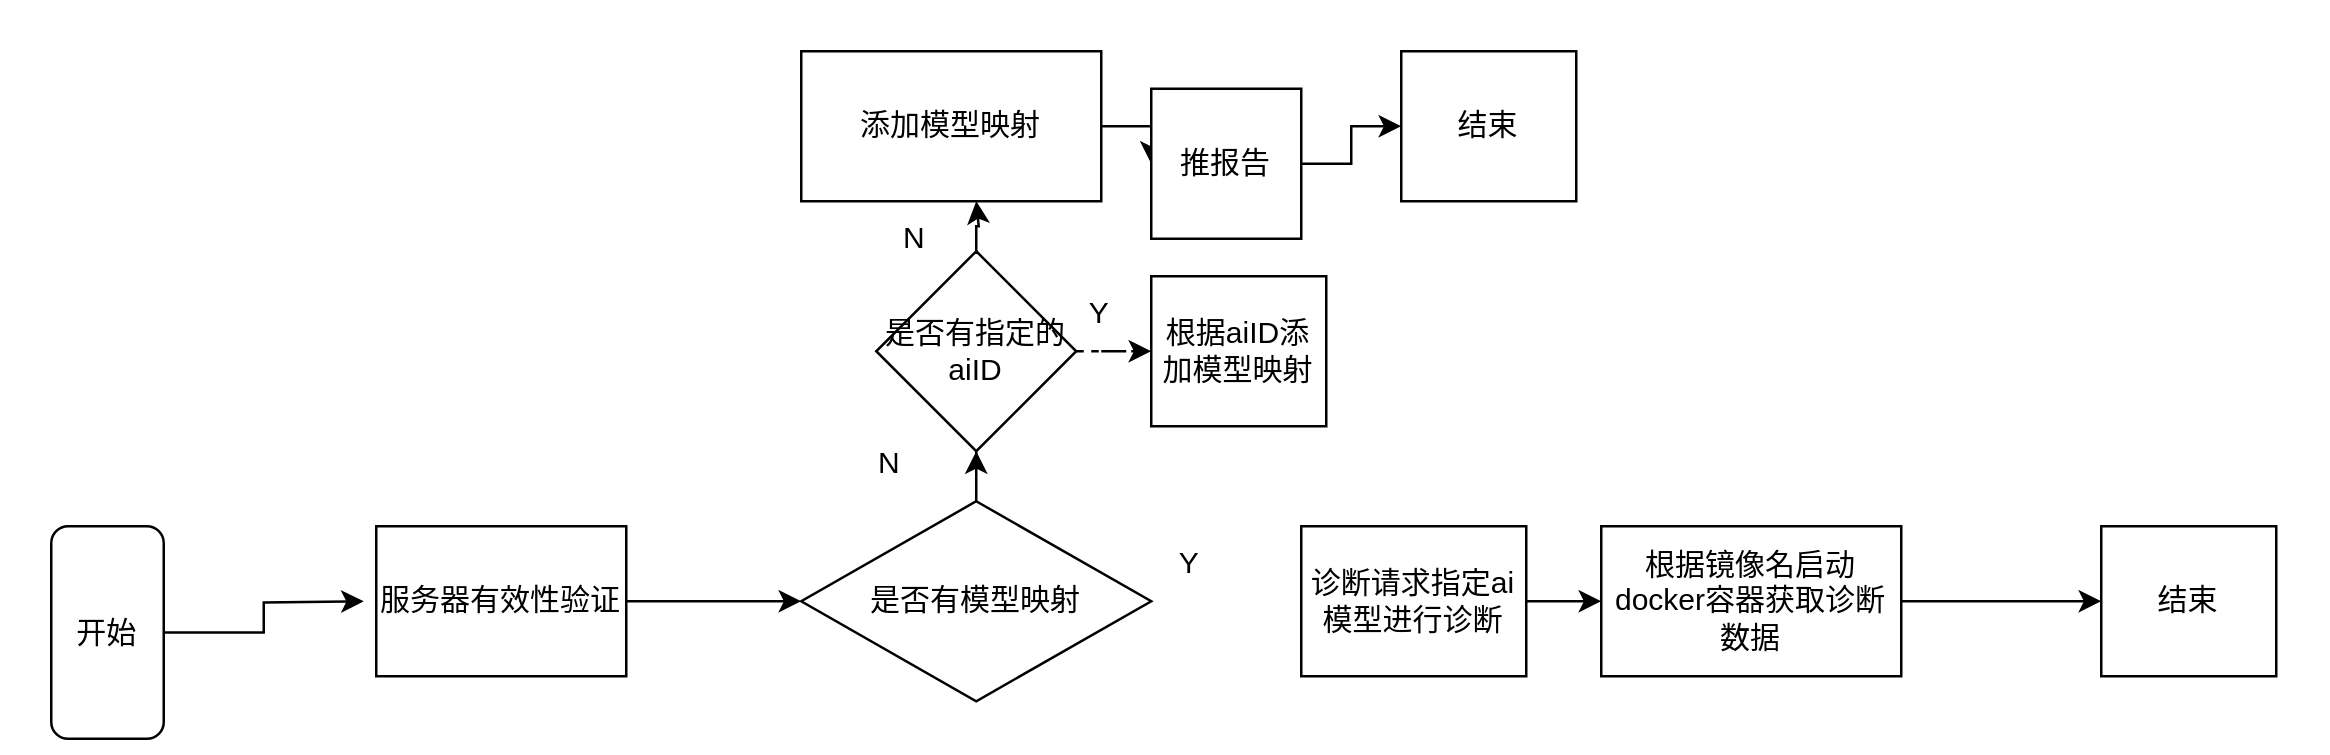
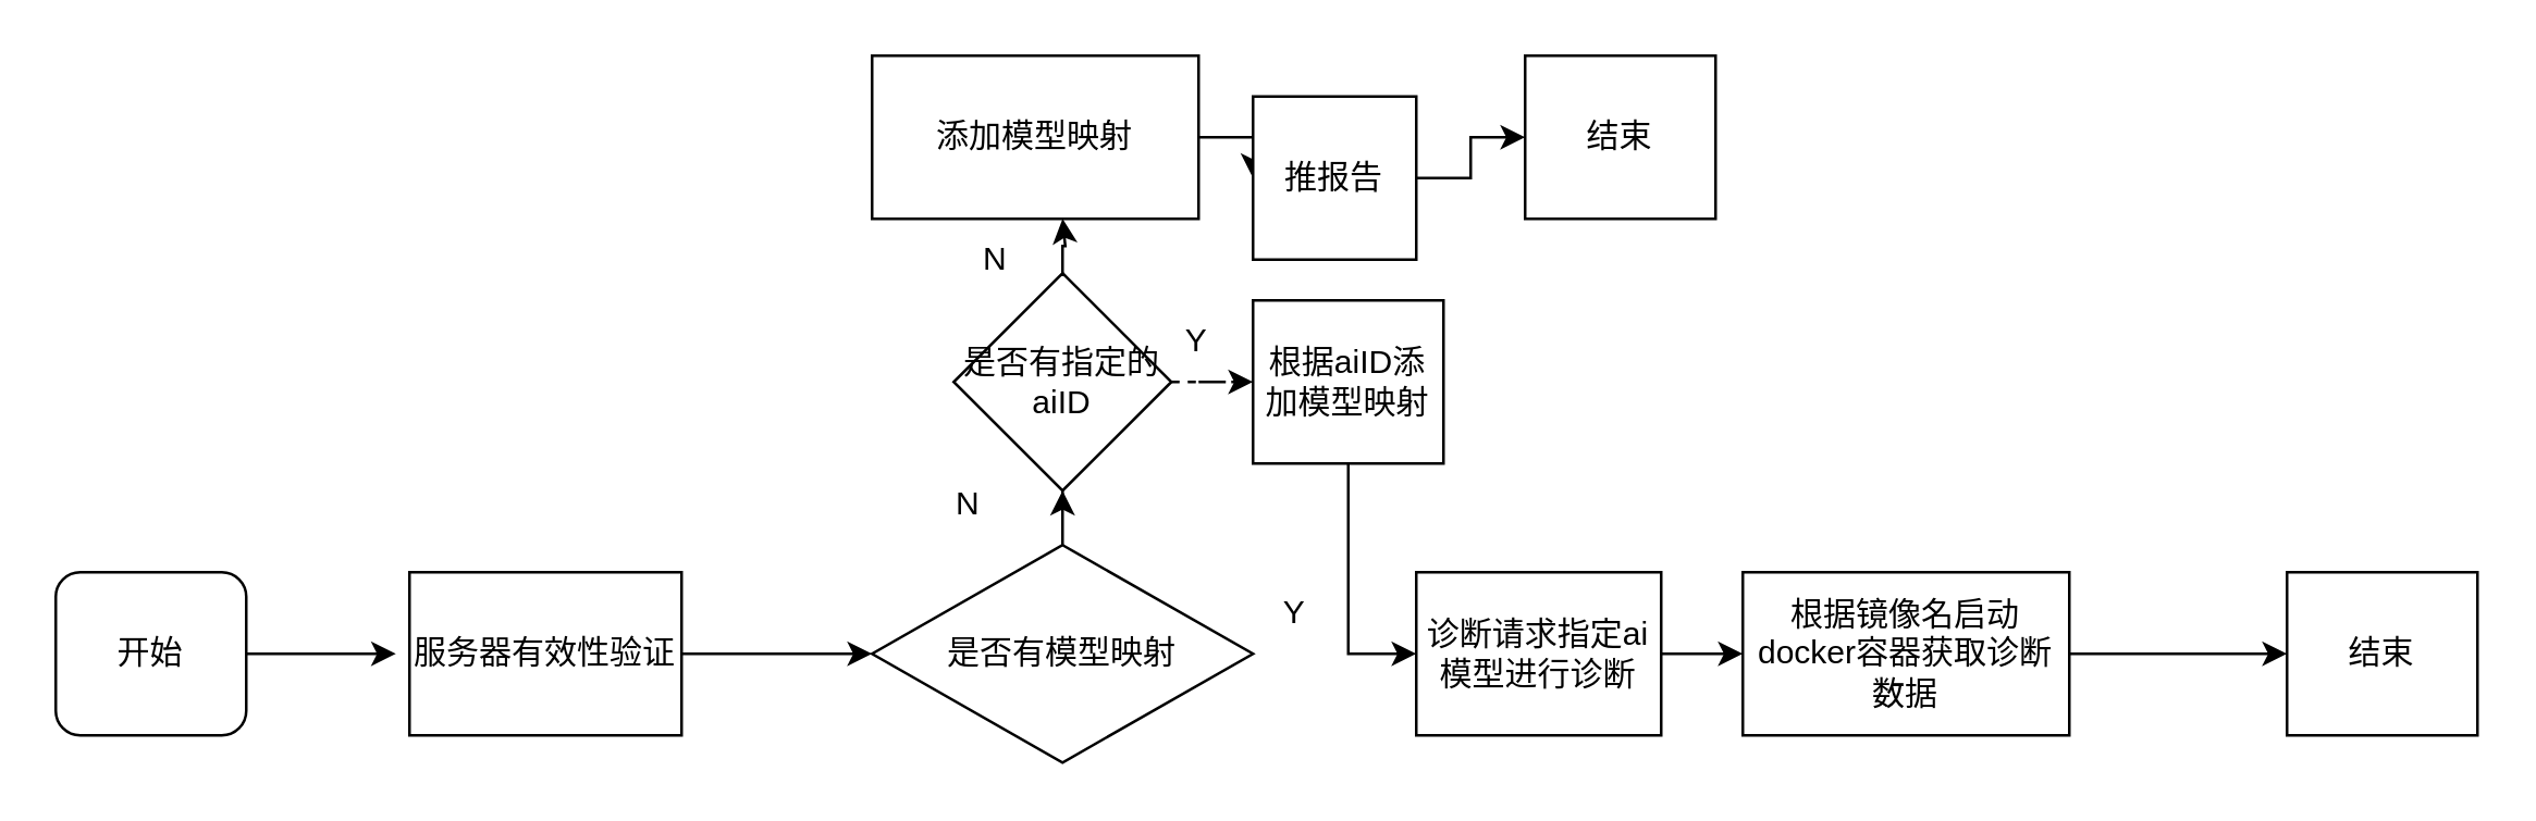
  <mxCell id="0" />
  <mxCell id="1" parent="0" />
  <mxCell id="2" value="" style="edgeStyle=orthogonalEdgeStyle;rounded=0;orthogonalLoop=1;jettySize=auto;html=1;" parent="1" source="3" edge="1"><mxGeometry relative="1" as="geometry"><mxPoint x="145" y="240" as="targetPoint" /></mxGeometry></mxCell>
- <mxCell id="3" value="开始" style="rounded=1;whiteSpace=wrap;html=1;" parent="1" vertex="1"><mxGeometry x="20" y="210" width="45" height="85" as="geometry" /></mxCell>
+ <mxCell id="3" value="开始" style="rounded=1;whiteSpace=wrap;html=1;" parent="1" vertex="1"><mxGeometry x="20" y="210" width="70" height="60" as="geometry" /></mxCell>
  <mxCell id="4" value="" style="edgeStyle=orthogonalEdgeStyle;rounded=0;orthogonalLoop=1;jettySize=auto;html=1;" parent="1" source="5" edge="1"><mxGeometry relative="1" as="geometry"><mxPoint x="320" y="240" as="targetPoint" /></mxGeometry></mxCell>
  <mxCell id="5" value="服务器有效性验证" style="whiteSpace=wrap;html=1;" parent="1" vertex="1"><mxGeometry x="150" y="210" width="100" height="60" as="geometry" /></mxCell>
  <mxCell id="6" value="" style="edgeStyle=orthogonalEdgeStyle;rounded=0;orthogonalLoop=1;jettySize=auto;html=1;" edge="1" parent="1" source="7" target="26"><mxGeometry relative="1" as="geometry" /></mxCell>
  <mxCell id="7" value="根据镜像名启动docker容器获取诊断数据" style="whiteSpace=wrap;html=1;" vertex="1" parent="1"><mxGeometry x="640" y="210" width="120" height="60" as="geometry" /></mxCell>
  <mxCell id="8" value="" style="edgeStyle=orthogonalEdgeStyle;rounded=0;orthogonalLoop=1;jettySize=auto;html=1;entryX=0.5;entryY=1;entryDx=0;entryDy=0;" edge="1" parent="1" source="9" target="13"><mxGeometry relative="1" as="geometry"><mxPoint x="390" y="160" as="targetPoint" /></mxGeometry></mxCell>
  <mxCell id="9" value="是否有模型映射" style="rhombus;whiteSpace=wrap;html=1;" vertex="1" parent="1"><mxGeometry x="320" y="200" width="140" height="80" as="geometry" /></mxCell>
  <mxCell id="10" value="N" style="text;html=1;align=center;verticalAlign=middle;resizable=0;points=[];autosize=1;strokeColor=none;fillColor=none;" vertex="1" parent="1"><mxGeometry x="340" y="170" width="30" height="30" as="geometry" /></mxCell>
  <mxCell id="11" value="" style="edgeStyle=orthogonalEdgeStyle;rounded=0;orthogonalLoop=1;jettySize=auto;html=1;dashed=1;" edge="1" parent="1" source="13" target="15"><mxGeometry relative="1" as="geometry" /></mxCell>
  <mxCell id="12" style="edgeStyle=orthogonalEdgeStyle;rounded=0;orthogonalLoop=1;jettySize=auto;html=1;exitX=0.5;exitY=0;exitDx=0;exitDy=0;" edge="1" parent="1" source="13"><mxGeometry relative="1" as="geometry"><mxPoint x="390" y="80" as="targetPoint" /><Array as="points"><mxPoint x="390" y="90" /><mxPoint x="391" y="90" /></Array></mxGeometry></mxCell>
  <mxCell id="13" value="是否有指定的aiID" style="rhombus;whiteSpace=wrap;html=1;" vertex="1" parent="1"><mxGeometry x="350" y="100" width="80" height="80" as="geometry" /></mxCell>
+ <mxCell id="14" style="edgeStyle=orthogonalEdgeStyle;rounded=0;orthogonalLoop=1;jettySize=auto;html=1;exitX=0.5;exitY=1;exitDx=0;exitDy=0;entryX=0;entryY=0.5;entryDx=0;entryDy=0;" edge="1" parent="1" source="15" target="24"><mxGeometry relative="1" as="geometry" /></mxCell>
  <mxCell id="15" value="根据aiID添加模型映射" style="whiteSpace=wrap;html=1;" vertex="1" parent="1"><mxGeometry x="460" y="110" width="70" height="60" as="geometry" /></mxCell>
  <mxCell id="16" value="Y" style="text;html=1;align=center;verticalAlign=middle;resizable=0;points=[];autosize=1;strokeColor=none;fillColor=none;" vertex="1" parent="1"><mxGeometry x="424" y="110" width="30" height="30" as="geometry" /></mxCell>
  <mxCell id="17" value="" style="edgeStyle=orthogonalEdgeStyle;rounded=0;orthogonalLoop=1;jettySize=auto;html=1;" edge="1" parent="1" source="18" target="21"><mxGeometry relative="1" as="geometry" /></mxCell>
  <mxCell id="18" value="添加模型映射" style="rounded=0;whiteSpace=wrap;html=1;" vertex="1" parent="1"><mxGeometry x="320" y="20" width="120" height="60" as="geometry" /></mxCell>
  <mxCell id="19" value="N" style="text;html=1;align=center;verticalAlign=middle;resizable=0;points=[];autosize=1;strokeColor=none;fillColor=none;" vertex="1" parent="1"><mxGeometry x="350" y="80" width="30" height="30" as="geometry" /></mxCell>
  <mxCell id="20" style="edgeStyle=orthogonalEdgeStyle;rounded=0;orthogonalLoop=1;jettySize=auto;html=1;exitX=1;exitY=0.5;exitDx=0;exitDy=0;entryX=0;entryY=0.5;entryDx=0;entryDy=0;" edge="1" parent="1" source="21" target="22"><mxGeometry relative="1" as="geometry" /></mxCell>
  <mxCell id="21" value="推报告" style="whiteSpace=wrap;html=1;rounded=0;" vertex="1" parent="1"><mxGeometry x="460" y="35" width="60" height="60" as="geometry" /></mxCell>
  <mxCell id="22" value="结束" style="whiteSpace=wrap;html=1;" vertex="1" parent="1"><mxGeometry x="560" y="20" width="70" height="60" as="geometry" /></mxCell>
  <mxCell id="23" style="edgeStyle=orthogonalEdgeStyle;rounded=0;orthogonalLoop=1;jettySize=auto;html=1;exitX=1;exitY=0.5;exitDx=0;exitDy=0;entryX=0;entryY=0.5;entryDx=0;entryDy=0;" edge="1" parent="1" source="24" target="7"><mxGeometry relative="1" as="geometry" /></mxCell>
  <mxCell id="24" value="诊断请求指定ai模型进行诊断" style="whiteSpace=wrap;html=1;" vertex="1" parent="1"><mxGeometry x="520" y="210" width="90" height="60" as="geometry" /></mxCell>
  <mxCell id="25" value="Y" style="text;html=1;align=center;verticalAlign=middle;resizable=0;points=[];autosize=1;strokeColor=none;fillColor=none;" vertex="1" parent="1"><mxGeometry x="460" y="210" width="30" height="30" as="geometry" /></mxCell>
  <mxCell id="26" value="结束" style="whiteSpace=wrap;html=1;" vertex="1" parent="1"><mxGeometry x="840" y="210" width="70" height="60" as="geometry" /></mxCell>
